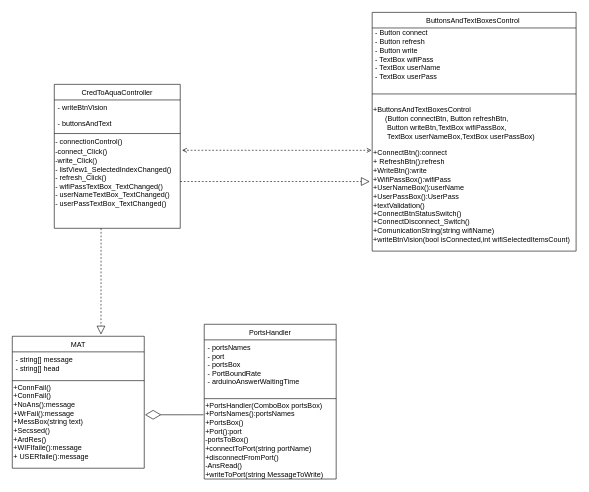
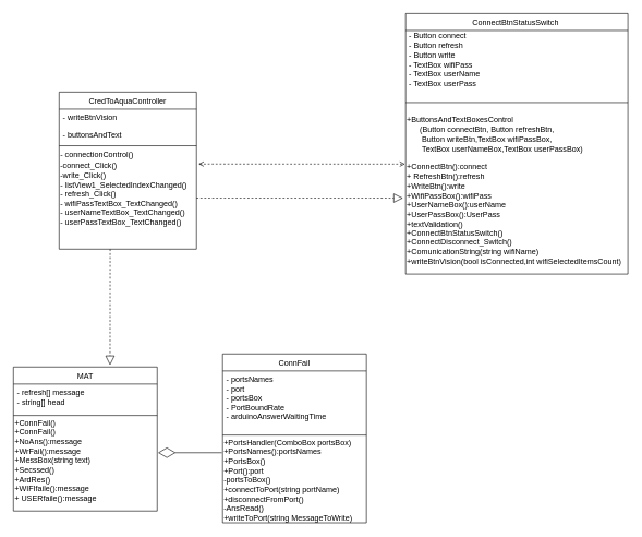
  <mxCell id="0" />
  <mxCell id="1" parent="0" />
  <mxCell id="2" value="CredToAquaController" style="swimlane;fontStyle=0;align=center;verticalAlign=top;childLayout=stackLayout;horizontal=1;startSize=26;horizontalStack=0;resizeParent=1;resizeLast=0;collapsible=1;marginBottom=0;rounded=0;shadow=0;strokeWidth=1;" parent="1" vertex="1"><mxGeometry x="90" y="140" width="210" height="240" as="geometry"><mxRectangle x="230" y="140" width="160" height="26" as="alternateBounds" /></mxGeometry></mxCell>
  <mxCell id="3" value="- writeBtnVision" style="text;align=left;verticalAlign=top;spacingLeft=4;spacingRight=4;overflow=hidden;rotatable=0;points=[[0,0.5],[1,0.5]];portConstraint=eastwest;" parent="2" vertex="1"><mxGeometry y="26" width="210" height="26" as="geometry" /></mxCell>
  <mxCell id="4" value="- buttonsAndText" style="text;align=left;verticalAlign=top;spacingLeft=4;spacingRight=4;overflow=hidden;rotatable=0;points=[[0,0.5],[1,0.5]];portConstraint=eastwest;rounded=0;shadow=0;html=0;" parent="2" vertex="1"><mxGeometry y="52" width="210" height="26" as="geometry" /></mxCell>
  <mxCell id="5" value="" style="line;html=1;strokeWidth=1;align=left;verticalAlign=middle;spacingTop=-1;spacingLeft=3;spacingRight=3;rotatable=0;labelPosition=right;points=[];portConstraint=eastwest;" parent="2" vertex="1"><mxGeometry y="78" width="210" height="8" as="geometry" /></mxCell>
  <mxCell id="6" value="-&amp;nbsp;connectionControl()" style="text;html=1;align=left;verticalAlign=middle;resizable=0;points=[];autosize=1;strokeColor=none;" parent="2" vertex="1"><mxGeometry y="86" width="210" height="20" as="geometry" /></mxCell>
  <mxCell id="7" value="-connect_Click()&lt;br&gt;-write_Click()&lt;br&gt;-&amp;nbsp;listView1_SelectedIndexChanged()&lt;br&gt;-&amp;nbsp;refresh_Click()&lt;br&gt;-&amp;nbsp;wifiPassTextBox_TextChanged()&lt;br&gt;-&amp;nbsp;userNameTextBox_TextChanged()&lt;br&gt;-&amp;nbsp;userPassTextBox_TextChanged()&lt;br&gt;" style="text;html=1;align=left;verticalAlign=middle;resizable=0;points=[];autosize=1;strokeColor=none;" parent="2" vertex="1"><mxGeometry y="106" width="210" height="100" as="geometry" /></mxCell>
- <mxCell id="8" value="PortsHandler" style="swimlane;fontStyle=0;align=center;verticalAlign=top;childLayout=stackLayout;horizontal=1;startSize=26;horizontalStack=0;resizeParent=1;resizeLast=0;collapsible=1;marginBottom=0;rounded=0;shadow=0;strokeWidth=1;" parent="1" vertex="1"><mxGeometry x="340" y="540" width="220" height="258" as="geometry"><mxRectangle x="340" y="380" width="170" height="26" as="alternateBounds" /></mxGeometry></mxCell>
+ <mxCell id="8" value="ConnFail" style="swimlane;fontStyle=0;align=center;verticalAlign=top;childLayout=stackLayout;horizontal=1;startSize=26;horizontalStack=0;resizeParent=1;resizeLast=0;collapsible=1;marginBottom=0;rounded=0;shadow=0;strokeWidth=1;" parent="1" vertex="1"><mxGeometry x="340" y="540" width="220" height="258" as="geometry"><mxRectangle x="340" y="380" width="170" height="26" as="alternateBounds" /></mxGeometry></mxCell>
  <mxCell id="9" value="- portsNames&#10;- port&#10;- portsBox&#10;- PortBoundRate &#10;- arduinoAnswerWaitingTime" style="text;align=left;verticalAlign=top;spacingLeft=4;spacingRight=4;overflow=hidden;rotatable=0;points=[[0,0.5],[1,0.5]];portConstraint=eastwest;" parent="8" vertex="1"><mxGeometry y="26" width="220" height="94" as="geometry" /></mxCell>
  <mxCell id="10" value="" style="line;html=1;strokeWidth=1;align=left;verticalAlign=middle;spacingTop=-1;spacingLeft=3;spacingRight=3;rotatable=0;labelPosition=right;points=[];portConstraint=eastwest;" parent="8" vertex="1"><mxGeometry y="120" width="220" height="8" as="geometry" /></mxCell>
  <mxCell id="11" value="+PortsHandler(ComboBox portsBox)&lt;br&gt;+PortsNames():portsNames&lt;br&gt;+PortsBox()&lt;br&gt;+Port():port&lt;br&gt;-portsToBox()&lt;br&gt;+connectToPort(string portName)&lt;br&gt;+disconnectFromPort()&lt;br&gt;-AnsRead()&lt;br&gt;+writeToPort(string MessageToWrite)" style="text;html=1;align=left;verticalAlign=middle;resizable=0;points=[];autosize=1;strokeColor=none;" parent="8" vertex="1"><mxGeometry y="128" width="220" height="130" as="geometry" /></mxCell>
- <mxCell id="12" value="ButtonsAndTextBoxesControl " style="swimlane;fontStyle=0;align=center;verticalAlign=top;childLayout=stackLayout;horizontal=1;startSize=26;horizontalStack=0;resizeParent=1;resizeLast=0;collapsible=1;marginBottom=0;rounded=0;shadow=0;strokeWidth=1;perimeterSpacing=0;flipH=1;" parent="1" vertex="1"><mxGeometry x="620" y="20" width="340" height="398" as="geometry"><mxRectangle x="550" y="140" width="160" height="26" as="alternateBounds" /></mxGeometry></mxCell>
+ <mxCell id="12" value="ConnectBtnStatusSwitch " style="swimlane;fontStyle=0;align=center;verticalAlign=top;childLayout=stackLayout;horizontal=1;startSize=26;horizontalStack=0;resizeParent=1;resizeLast=0;collapsible=1;marginBottom=0;rounded=0;shadow=0;strokeWidth=1;perimeterSpacing=0;flipH=1;" parent="1" vertex="1"><mxGeometry x="620" y="20" width="340" height="398" as="geometry"><mxRectangle x="550" y="140" width="160" height="26" as="alternateBounds" /></mxGeometry></mxCell>
  <mxCell id="13" value="&lt;div&gt;&amp;nbsp;- Button connect&lt;/div&gt;&lt;div&gt;&amp;nbsp;- Button refresh&lt;/div&gt;&lt;div&gt;&amp;nbsp;- Button write&lt;/div&gt;&lt;div&gt;&amp;nbsp;- TextBox wifiPass&lt;/div&gt;&lt;div&gt;&amp;nbsp;- TextBox userName&lt;/div&gt;&lt;div&gt;&amp;nbsp;- TextBox userPass&lt;/div&gt;" style="text;html=1;align=left;verticalAlign=middle;resizable=0;points=[];autosize=1;strokeColor=none;" parent="12" vertex="1"><mxGeometry y="26" width="340" height="90" as="geometry" /></mxCell>
  <mxCell id="14" value="" style="line;html=1;strokeWidth=1;align=left;verticalAlign=middle;spacingTop=-1;spacingLeft=3;spacingRight=3;rotatable=0;labelPosition=right;points=[];portConstraint=eastwest;" parent="12" vertex="1"><mxGeometry y="116" width="340" height="40" as="geometry" /></mxCell>
  <mxCell id="15" value="+&lt;span&gt;ButtonsAndTextBoxesControl&lt;/span&gt;&lt;div&gt;&amp;nbsp; &amp;nbsp; &amp;nbsp; (Button connectBtn, Button refreshBtn,&amp;nbsp;&lt;/div&gt;&lt;div&gt;&amp;nbsp; &amp;nbsp; &amp;nbsp; &amp;nbsp;Button writeBtn,&lt;span&gt;TextBox wifiPassBox,&amp;nbsp;&lt;/span&gt;&lt;/div&gt;&lt;div&gt;&lt;span&gt;&amp;nbsp; &amp;nbsp; &amp;nbsp; &amp;nbsp;TextBox userNameBox,&lt;/span&gt;&lt;span&gt;TextBox userPassBox)&lt;/span&gt;&lt;/div&gt;&lt;div&gt;&lt;br&gt;&lt;/div&gt;+ConnectBtn():connect&lt;br&gt;+&amp;nbsp;RefreshBtn():refresh&lt;br&gt;+WriteBtn():write&lt;br&gt;+WifiPassBox():wifiPass&lt;br&gt;+UserNameBox():userName&lt;br&gt;+UserPassBox():UserPass&lt;br&gt;+textValidation()&lt;br&gt;+ConnectBtnStatusSwitch()&lt;br&gt;+ConnectDisconnect_Switch()&lt;br&gt;+ComunicationString(string wifiName)&lt;br&gt;+writeBtnVision(bool isConnected,int wifiSelectedItemsCount)&lt;br&gt;" style="text;html=1;align=left;verticalAlign=middle;resizable=0;points=[];autosize=1;strokeColor=none;" parent="12" vertex="1"><mxGeometry y="156" width="340" height="230" as="geometry" /></mxCell>
  <mxCell id="16" value="MAT" style="swimlane;fontStyle=0;align=center;verticalAlign=top;childLayout=stackLayout;horizontal=1;startSize=26;horizontalStack=0;resizeParent=1;resizeLast=0;collapsible=1;marginBottom=0;rounded=0;shadow=0;strokeWidth=1;" parent="1" vertex="1"><mxGeometry x="20" y="560" width="220" height="220" as="geometry"><mxRectangle x="340" y="380" width="170" height="26" as="alternateBounds" /></mxGeometry></mxCell>
- <mxCell id="17" value="- string[] message&#10;- string[] head &#10;" style="text;align=left;verticalAlign=top;spacingLeft=4;spacingRight=4;overflow=hidden;rotatable=0;points=[[0,0.5],[1,0.5]];portConstraint=eastwest;" parent="16" vertex="1"><mxGeometry y="26" width="220" height="44" as="geometry" /></mxCell>
+ <mxCell id="17" value="- refresh[] message&#10;- string[] head &#10;" style="text;align=left;verticalAlign=top;spacingLeft=4;spacingRight=4;overflow=hidden;rotatable=0;points=[[0,0.5],[1,0.5]];portConstraint=eastwest;" parent="16" vertex="1"><mxGeometry y="26" width="220" height="44" as="geometry" /></mxCell>
  <mxCell id="18" value="" style="line;html=1;strokeWidth=1;align=left;verticalAlign=middle;spacingTop=-1;spacingLeft=3;spacingRight=3;rotatable=0;labelPosition=right;points=[];portConstraint=eastwest;" parent="16" vertex="1"><mxGeometry y="70" width="220" height="8" as="geometry" /></mxCell>
  <mxCell id="19" value="+ConnFail()&lt;br&gt;+ConnFail()&lt;br&gt;+NoAns():message&lt;br&gt;+WrFail():message&lt;br&gt;+MessBox(string text)&lt;br&gt;+Secssed()&lt;br&gt;+ArdRes()&lt;br&gt;+WIFIfaile():message&lt;br&gt;+&amp;nbsp;USERfaile():message" style="text;html=1;align=left;verticalAlign=middle;resizable=0;points=[];autosize=1;strokeColor=none;" parent="16" vertex="1"><mxGeometry y="78" width="220" height="130" as="geometry" /></mxCell>
  <mxCell id="20" value="" style="endArrow=diamondThin;endFill=0;endSize=24;html=1;exitX=-0.005;exitY=0.176;exitDx=0;exitDy=0;exitPerimeter=0;entryX=1.006;entryY=0.407;entryDx=0;entryDy=0;entryPerimeter=0;" edge="1" parent="1" source="11" target="19"><mxGeometry width="160" relative="1" as="geometry"><mxPoint x="330" y="691" as="sourcePoint" /><mxPoint x="242" y="691" as="targetPoint" /><Array as="points" /></mxGeometry></mxCell>
  <mxCell id="21" value="" style="endArrow=open;startArrow=open;;dashed=1;html=1;exitX=1.015;exitY=0.039;exitDx=0;exitDy=0;exitPerimeter=0;" edge="1" parent="1" source="7"><mxGeometry width="50" height="50" relative="1" as="geometry"><mxPoint x="310" y="250" as="sourcePoint" /><mxPoint x="619" y="250" as="targetPoint" /></mxGeometry></mxCell>
  <mxCell id="22" value="" style="endArrow=block;dashed=1;endFill=0;endSize=12;html=1;entryX=0.672;entryY=-0.013;entryDx=0;entryDy=0;entryPerimeter=0;" edge="1" parent="1" target="16"><mxGeometry width="160" relative="1" as="geometry"><mxPoint x="168" y="380" as="sourcePoint" /><mxPoint x="352.08" y="319.998" as="targetPoint" /></mxGeometry></mxCell>
  <mxCell id="23" value="" style="endArrow=block;dashed=1;endFill=0;endSize=12;html=1;exitX=1;exitY=1;exitDx=0;exitDy=0;" edge="1" parent="1"><mxGeometry width="160" relative="1" as="geometry"><mxPoint x="300" y="302" as="sourcePoint" /><mxPoint x="616" y="302" as="targetPoint" /></mxGeometry></mxCell>
